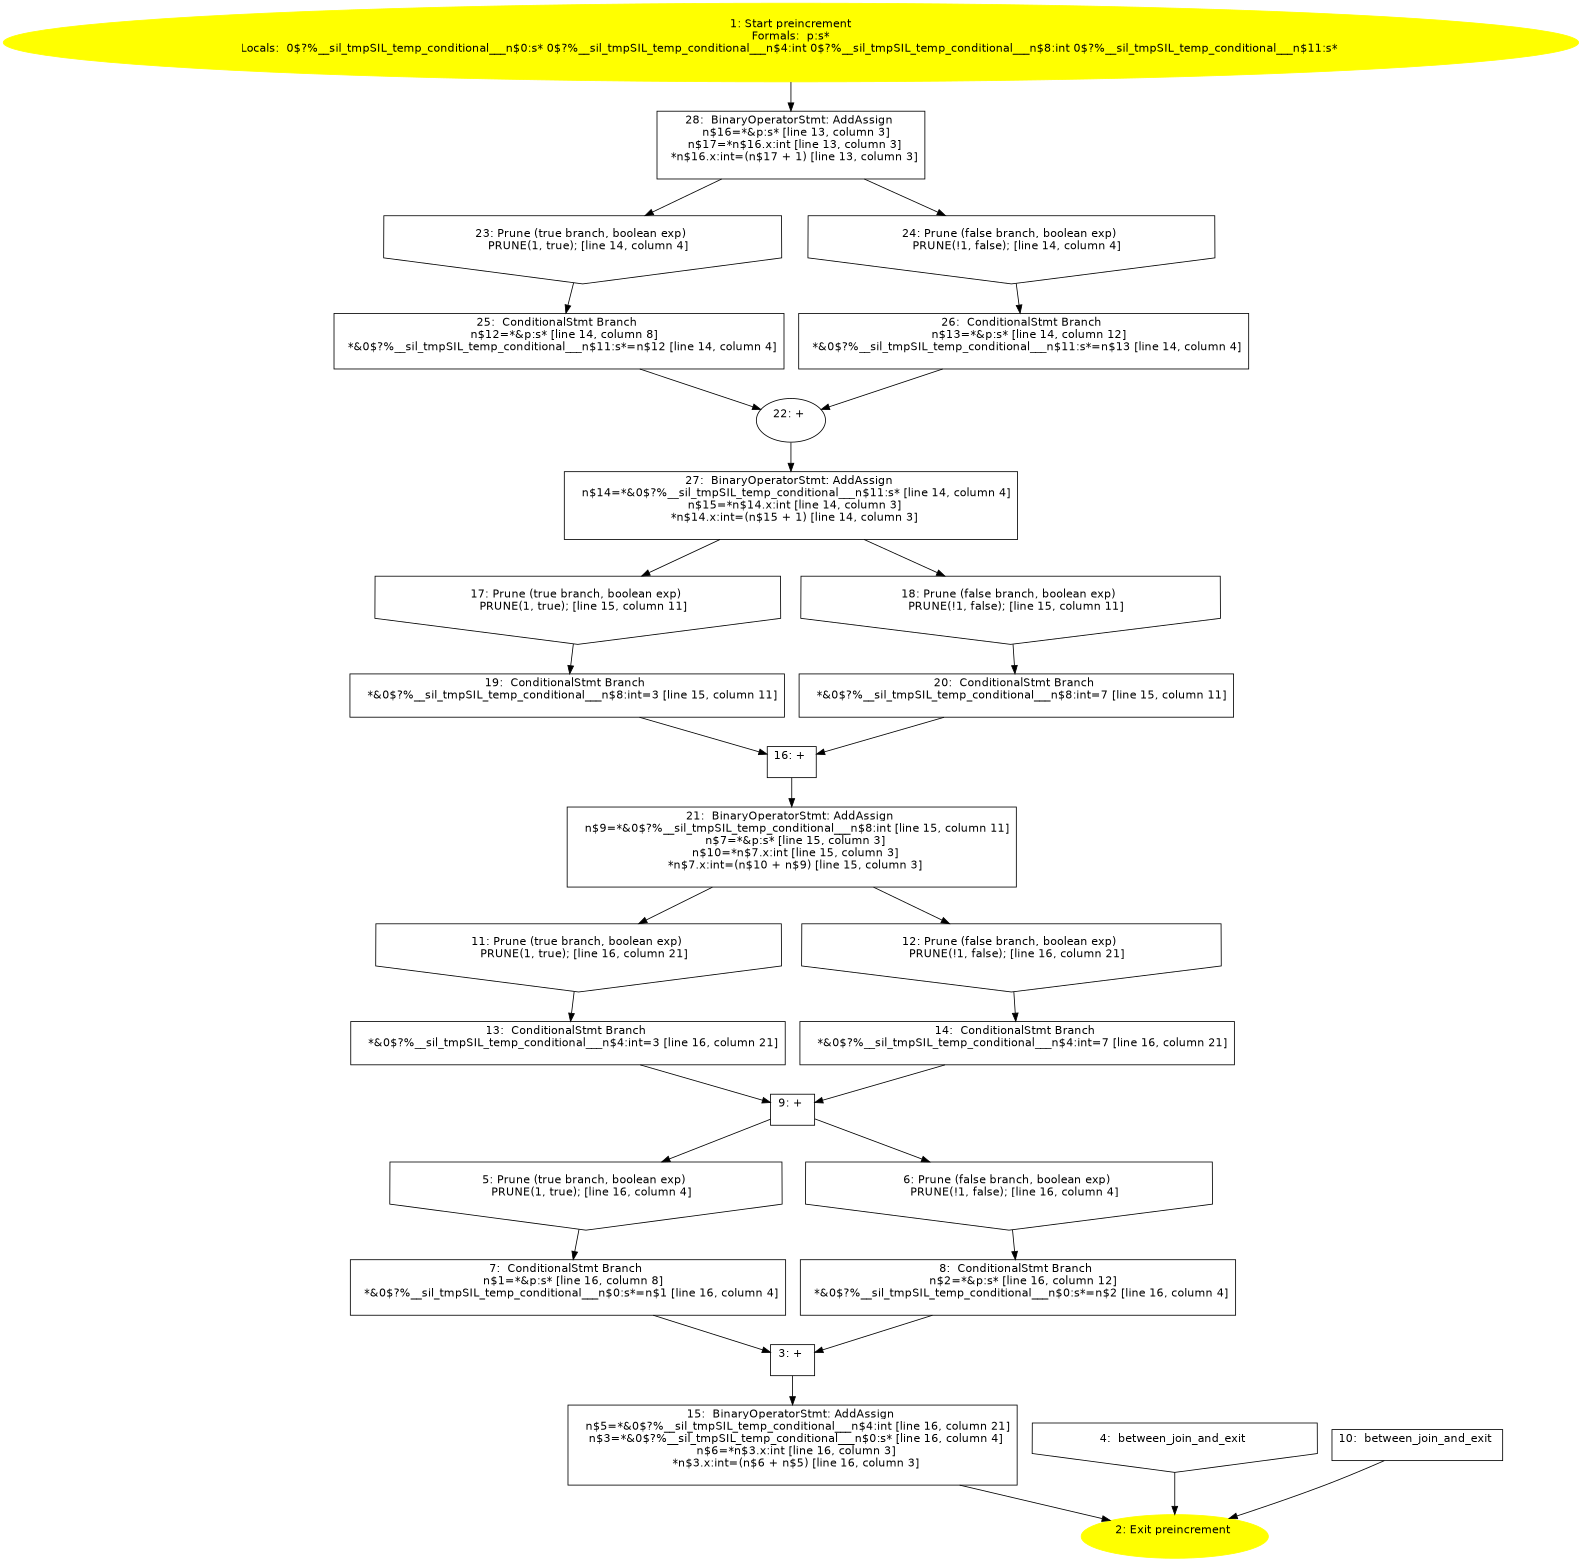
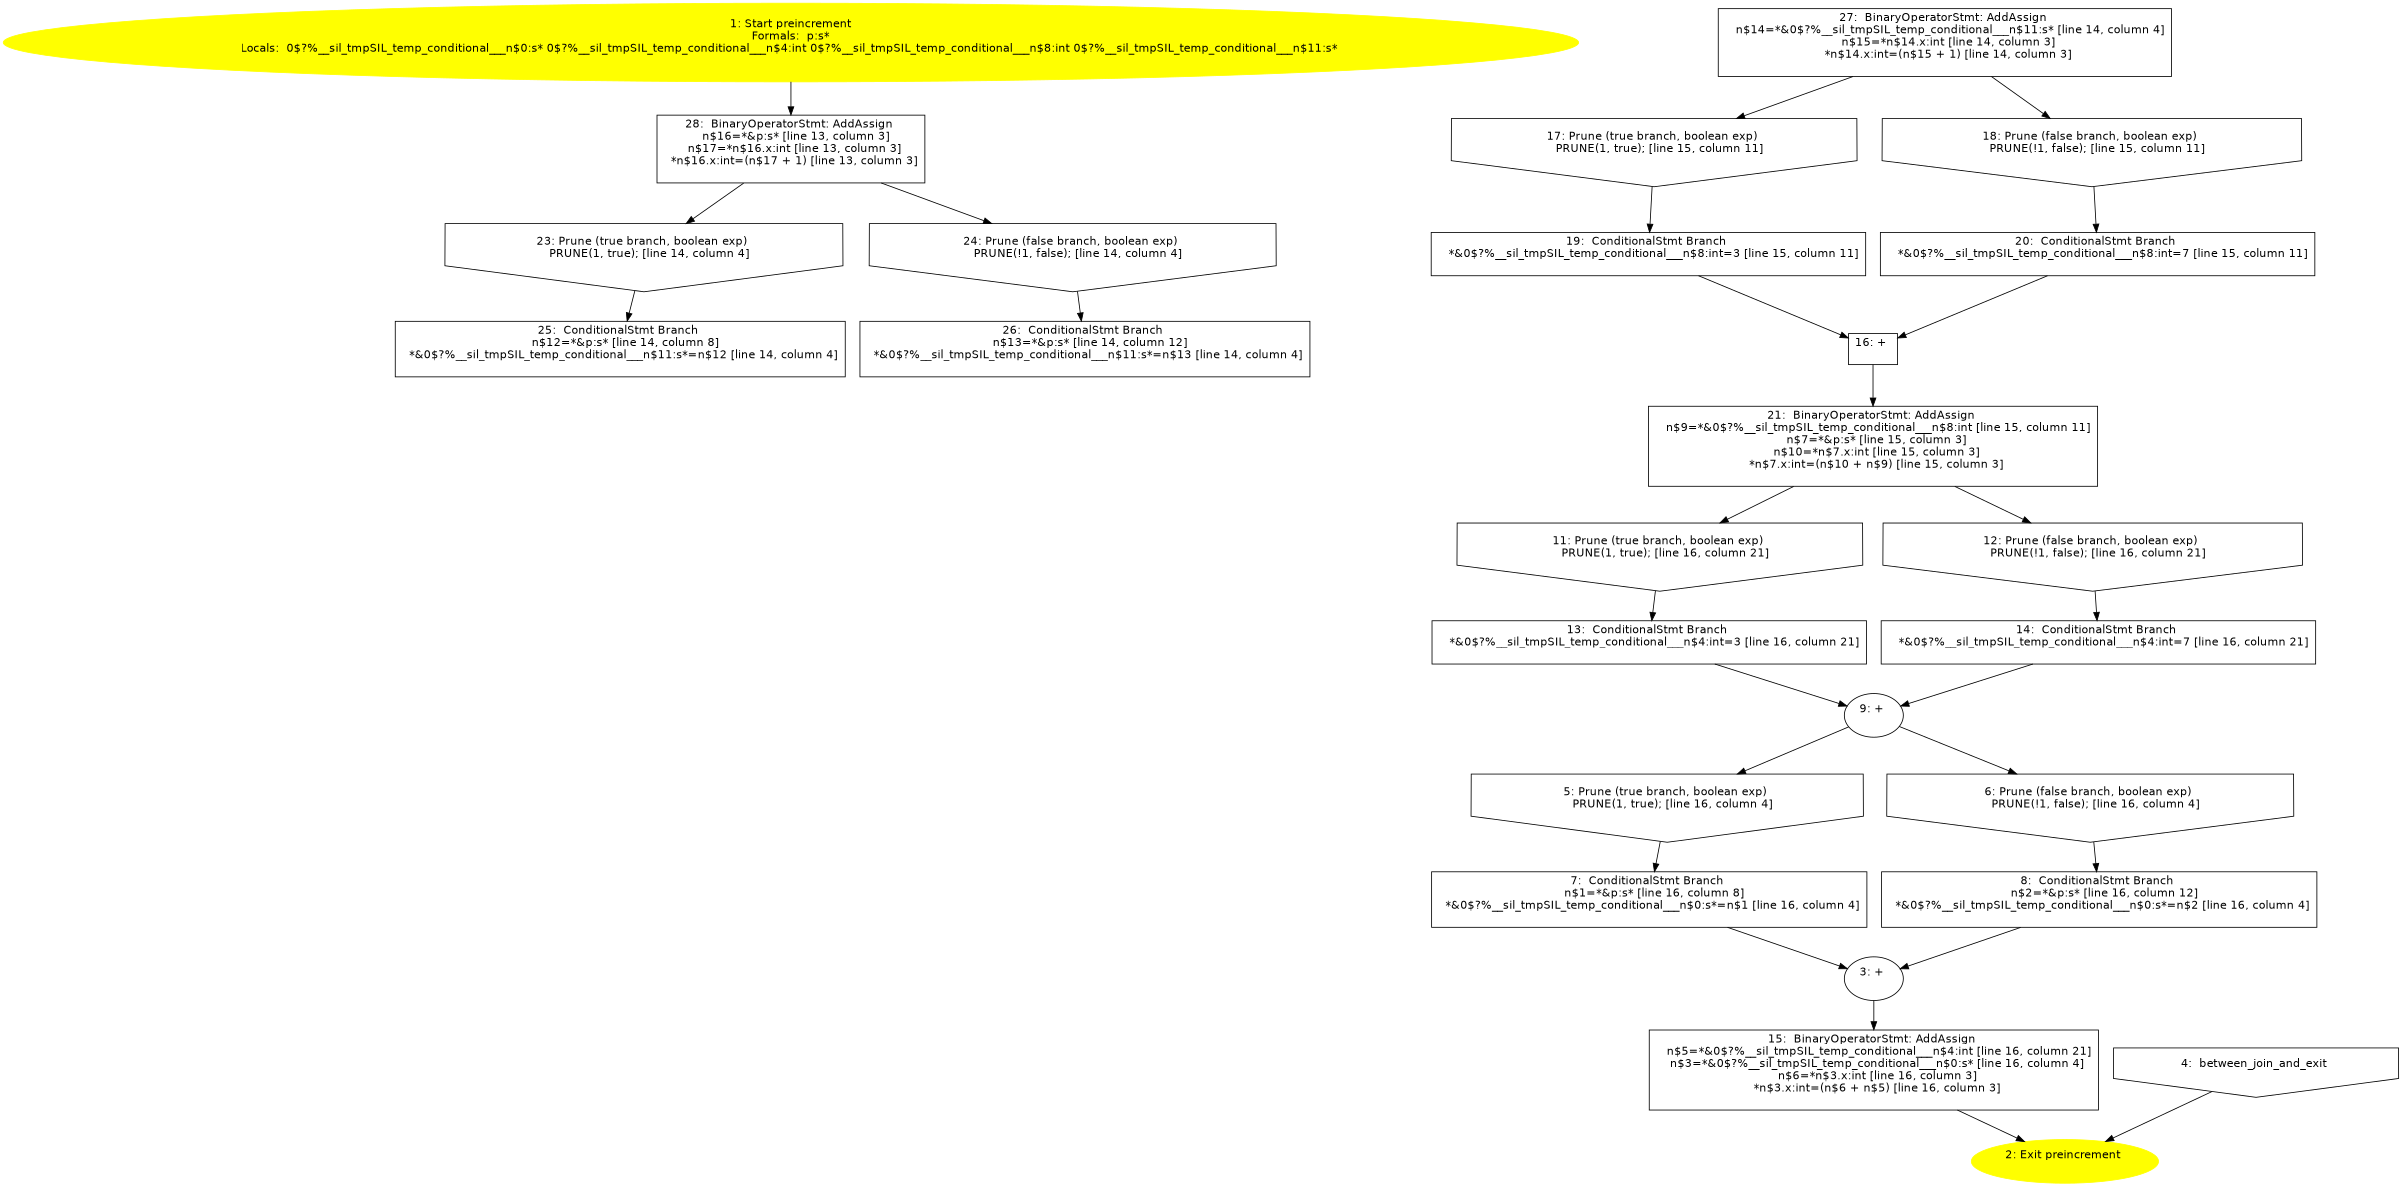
  digraph {
    fontname="DejaVu Sans"
    node [fontname="DejaVu Sans" shape=box]
    edge [fontname="DejaVu Sans"]
    n1 [color=yellow label="1: Start preincrement\nFormals:  p:s*\nLocals:  0$?%__sil_tmpSIL_temp_conditional___n$0:s* 0$?%__sil_tmpSIL_temp_conditional___n$4:int 0$?%__sil_tmpSIL_temp_conditional___n$8:int 0$?%__sil_tmpSIL_temp_conditional___n$11:s* \n  " style=filled shape=""]
    n2 [label="28:  BinaryOperatorStmt: AddAssign \n   n$16=*&p:s* [line 13, column 3]\n  n$17=*n$16.x:int [line 13, column 3]\n  *n$16.x:int=(n$17 + 1) [line 13, column 3]\n "]
    n3 [label="23: Prune (true branch, boolean exp) \n   PRUNE(1, true); [line 14, column 4]\n " shape=invhouse]
    n4 [label="24: Prune (false branch, boolean exp) \n   PRUNE(!1, false); [line 14, column 4]\n " shape=invhouse]
    n5 [label="25:  ConditionalStmt Branch \n   n$12=*&p:s* [line 14, column 8]\n  *&0$?%__sil_tmpSIL_temp_conditional___n$11:s*=n$12 [line 14, column 4]\n "]
    n6 [label="26:  ConditionalStmt Branch \n   n$13=*&p:s* [line 14, column 12]\n  *&0$?%__sil_tmpSIL_temp_conditional___n$11:s*=n$13 [line 14, column 4]\n "]
    n7 [color=yellow label="2: Exit preincrement \n  " style=filled shape=""]
-   n8 [label="3: + \n  "]
+   n8 [label="3: + \n  " shape=""]
    n9 [label="15:  BinaryOperatorStmt: AddAssign \n   n$5=*&0$?%__sil_tmpSIL_temp_conditional___n$4:int [line 16, column 21]\n  n$3=*&0$?%__sil_tmpSIL_temp_conditional___n$0:s* [line 16, column 4]\n  n$6=*n$3.x:int [line 16, column 3]\n  *n$3.x:int=(n$6 + n$5) [line 16, column 3]\n "]
    n10 [label="4:  between_join_and_exit \n  " shape=invhouse]
    n11 [label="5: Prune (true branch, boolean exp) \n   PRUNE(1, true); [line 16, column 4]\n " shape=invhouse]
    n12 [label="7:  ConditionalStmt Branch \n   n$1=*&p:s* [line 16, column 8]\n  *&0$?%__sil_tmpSIL_temp_conditional___n$0:s*=n$1 [line 16, column 4]\n "]
    n13 [label="6: Prune (false branch, boolean exp) \n   PRUNE(!1, false); [line 16, column 4]\n " shape=invhouse]
    n14 [label="8:  ConditionalStmt Branch \n   n$2=*&p:s* [line 16, column 12]\n  *&0$?%__sil_tmpSIL_temp_conditional___n$0:s*=n$2 [line 16, column 4]\n "]
-   n15 [label="9: + \n  "]
-   n16 [label="10:  between_join_and_exit \n  "]
+   n15 [label="9: + \n  " shape=""]
    n17 [label="11: Prune (true branch, boolean exp) \n   PRUNE(1, true); [line 16, column 21]\n " shape=invhouse]
    n18 [label="13:  ConditionalStmt Branch \n   *&0$?%__sil_tmpSIL_temp_conditional___n$4:int=3 [line 16, column 21]\n "]
    n19 [label="12: Prune (false branch, boolean exp) \n   PRUNE(!1, false); [line 16, column 21]\n " shape=invhouse]
    n20 [label="14:  ConditionalStmt Branch \n   *&0$?%__sil_tmpSIL_temp_conditional___n$4:int=7 [line 16, column 21]\n "]
    n21 [label="16: + \n  "]
    n22 [label="21:  BinaryOperatorStmt: AddAssign \n   n$9=*&0$?%__sil_tmpSIL_temp_conditional___n$8:int [line 15, column 11]\n  n$7=*&p:s* [line 15, column 3]\n  n$10=*n$7.x:int [line 15, column 3]\n  *n$7.x:int=(n$10 + n$9) [line 15, column 3]\n "]
    n23 [label="17: Prune (true branch, boolean exp) \n   PRUNE(1, true); [line 15, column 11]\n " shape=invhouse]
    n24 [label="19:  ConditionalStmt Branch \n   *&0$?%__sil_tmpSIL_temp_conditional___n$8:int=3 [line 15, column 11]\n "]
    n25 [label="18: Prune (false branch, boolean exp) \n   PRUNE(!1, false); [line 15, column 11]\n " shape=invhouse]
    n26 [label="20:  ConditionalStmt Branch \n   *&0$?%__sil_tmpSIL_temp_conditional___n$8:int=7 [line 15, column 11]\n "]
-   n27 [label="22: + \n  " shape=""]
    n28 [label="27:  BinaryOperatorStmt: AddAssign \n   n$14=*&0$?%__sil_tmpSIL_temp_conditional___n$11:s* [line 14, column 4]\n  n$15=*n$14.x:int [line 14, column 3]\n  *n$14.x:int=(n$15 + 1) [line 14, column 3]\n "]
    n1 -> n2
    n2 -> n3
    n2 -> n4
    n3 -> n5
    n4 -> n6
-   n5 -> n27
-   n6 -> n27
    n8 -> n9
    n9 -> n7
    n10 -> n7
    n11 -> n12
    n12 -> n8
    n13 -> n14
    n14 -> n8
    n15 -> n11
    n15 -> n13
-   n16 -> n7
    n17 -> n18
    n18 -> n15
    n19 -> n20
    n20 -> n15
    n21 -> n22
    n22 -> n17
    n22 -> n19
    n23 -> n24
    n24 -> n21
    n25 -> n26
    n26 -> n21
-   n27 -> n28
    n28 -> n23
    n28 -> n25
  }
